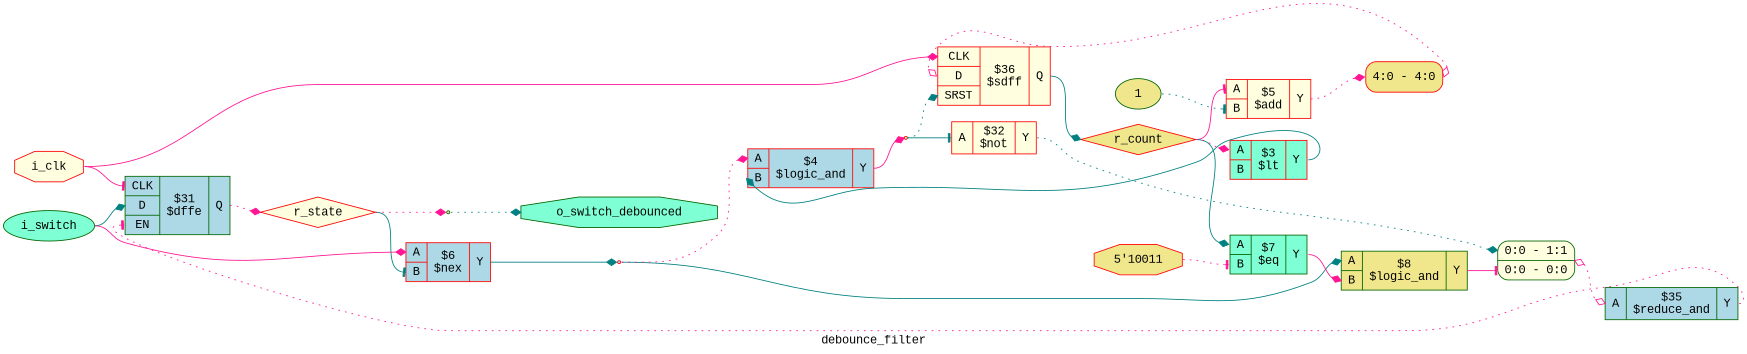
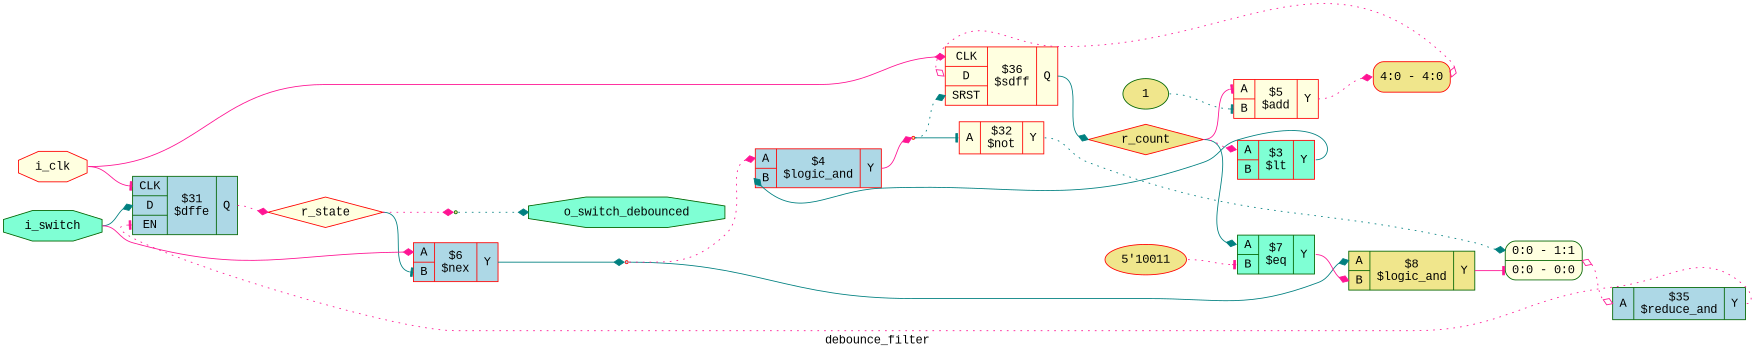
  digraph {
    fontname="Liberation Mono"
    label=debounce_filter
    rankdir=LR
    remincross=true
    node [color=red fillcolor=khaki fontname="Liberation Mono" shape=record style=filled]
    edge [arrowhead=diamond color=deeppink fontcolor=black fontname="Liberation Mono" headport="p14:w" style=solid tailport=e]
    n9 [fillcolor=lightyellow fontcolor=black label=i_clk shape=octagon]
    c22 [color=darkgreen fillcolor=lightblue label="{{<p18> CLK|<p19> D|<p20> EN}|$31\n$dffe|{<p21> Q}}"]
    c24 [fillcolor=lightyellow label="{{<p18> CLK|<p19> D|<p23> SRST}|$36\n$sdff|{<p21> Q}}"]
    n13 [fillcolor=lightyellow fontcolor=black label=r_state shape=diamond]
    n12 [fontcolor=black label=r_count shape=diamond]
-   n10 [color=darkgreen fillcolor=aquamarine fontcolor=black label=i_switch shape=ellipse]
+   n10 [color=darkgreen fillcolor=aquamarine fontcolor=black label=i_switch shape=octagon]
    c31 [fillcolor=lightblue label="{{<p14> A|<p15> B}|$6\n$nex|{<p16> Y}}"]
    n8 [fillcolor=lightblue shape=point]
    n11 [color=darkgreen fillcolor=aquamarine fontcolor=black label=o_switch_debounced shape=octagon]
    c17 [fillcolor=lightyellow label="{{<p14> A|<p15> B}|$5\n$add|{<p16> Y}}"]
    c27 [color=darkgreen fillcolor=aquamarine label="{{<p14> A|<p15> B}|$7\n$eq|{<p16> Y}}"]
    c30 [fillcolor=aquamarine label="{{<p14> A|<p15> B}|$3\n$lt|{<p16> Y}}"]
    x1 [fontcolor=black label="<s0> 4:0 - 4:0 " style="rounded,filled"]
    c29 [color=darkgreen label="{{<p14> A|<p15> B}|$8\n$logic_and|{<p16> Y}}"]
    c28 [fillcolor=lightblue label="{{<p14> A|<p15> B}|$4\n$logic_and|{<p16> Y}}"]
    x5 [color=darkgreen shape=point]
    v0 [color=darkgreen label=1 shape=""]
    c25 [fillcolor=lightyellow label="{{<p14> A}|$32\n$not|{<p16> Y}}"]
    x2 [color=darkgreen fillcolor=lightyellow fontcolor=black label="<s1> 0:0 - 1:1 |<s0> 0:0 - 0:0 " style="rounded,filled"]
    c26 [color=darkgreen fillcolor=lightblue label="{{<p14> A}|$35\n$reduce_and|{<p16> Y}}"]
-   v3 [label="5'10011" shape=octagon]
+   v3 [label="5'10011" shape=""]
    n5 [shape=point]
    n9 -> c22 [arrowhead=tee headport="p18:w"]
    n9 -> c24 [headport="p18:w"]
    c22 -> n13 [headport=w style=dotted tailport="p21:e"]
    c24 -> n12 [color=teal headport=w tailport="p21:e"]
    n13 -> c31 [arrowhead=tee color=teal headport="p15:w"]
    n13 -> x5 [headport=w style=dotted]
    n12 -> c17 [arrowhead=tee]
    n12 -> c27 [color=teal]
    n12 -> c30 [style=dotted]
    n10 -> c22 [color=teal headport="p19:w"]
    n10 -> c31
    c31 -> n8 [color=teal headport=w tailport="p16:e"]
    n8 -> c29 [color=teal]
    n8 -> c28 [style=dotted]
    c17 -> x1 [headport="s0:w" style=dotted tailport="p16:e"]
    c27 -> c29 [headport="p15:w" tailport="p16:e"]
    c30 -> c28 [color=teal headport="p15:w" tailport="p16:e"]
    x1 -> c24 [arrowhead=odiamond arrowtail=odiamond dir=both headport="p19:w" style=dotted]
    c29 -> x2 [arrowhead=tee headport="s0:w" tailport="p16:e"]
    c28 -> n5 [headport=w tailport="p16:e"]
    x5 -> n11 [color=teal headport=w style=dotted]
    v0 -> c17 [arrowhead=tee color=teal headport="p15:w" style=dotted]
    c25 -> x2 [color=teal headport="s1:w" style=dotted tailport="p16:e"]
    x2 -> c26 [arrowhead=odiamond arrowtail=odiamond dir=both style=dotted]
    c26 -> c22 [arrowhead=tee headport="p20:w" style=dotted tailport="p16:e"]
    v3 -> c27 [arrowhead=tee headport="p15:w" style=dotted]
    n5 -> c24 [color=teal headport="p23:w" style=dotted]
    n5 -> c25 [arrowhead=tee color=teal]
  }
